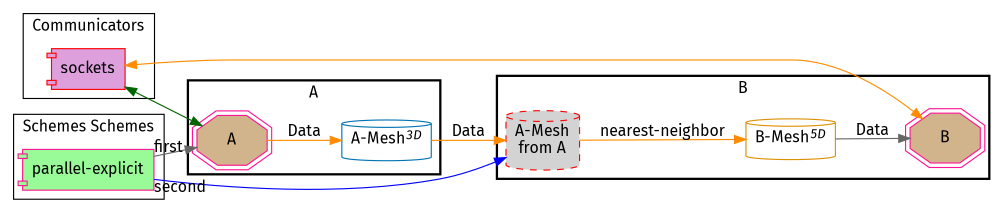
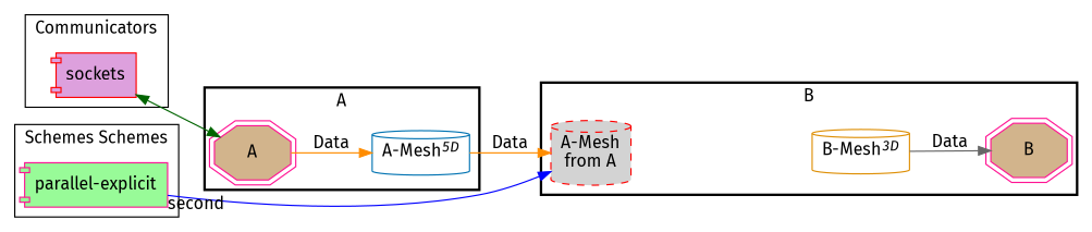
  digraph {
    compound=True
    fontname="Fira Sans"
    rankdir=LR
    splines=true
    node [color=deeppink fontname="Fira Sans" shape=cylinder style=filled]
    edge [color=darkorange fontname="Fira Sans"]
    n1 [color=red fillcolor=plum label=sockets shape=component]
    n2 [fillcolor=palegreen label="parallel-explicit" shape=component]
    A [fillcolor=tan shape=doubleoctagon]
-   n4 [color="#0173B2" label=<A-Mesh<SUP><I>3D</I></SUP>> style=""]
+   n4 [color="#0173B2" label=<A-Mesh<SUP><I>5D</I></SUP>> style=""]
    B [fillcolor=tan shape=doubleoctagon]
-   n6 [color="#DE8F05" label=<B-Mesh<SUP><I>5D</I></SUP>> style=""]
+   n6 [color="#DE8F05" label=<B-Mesh<SUP><I>3D</I></SUP>> style=""]
    n7 [color=red fillcolor=lightgrey label="A-Mesh\nfrom A" style="dashed,filled"]
    subgraph cluster_1 {
      label=Communicators
      n1
    }
    subgraph cluster_2 {
      label="Schemes Schemes"
      n2
    }
    subgraph cluster_3 {
      label=A
      style=bold
      A
      n4
    }
    subgraph cluster_4 {
      label=B
      style=bold
      B
      n6
      n7
    }
    n1 -> A [color=darkgreen dir=both]
-   n1 -> B [dir=both]
-   n2 -> A [color=gray40 taillabel=first]
    n2 -> n7 [color=blue taillabel=second]
    A -> n4 [label=Data]
    n4 -> n7 [label=Data]
    n6 -> B [color=gray40 label=Data]
-   n7 -> n6 [label="nearest-neighbor"]
  }
